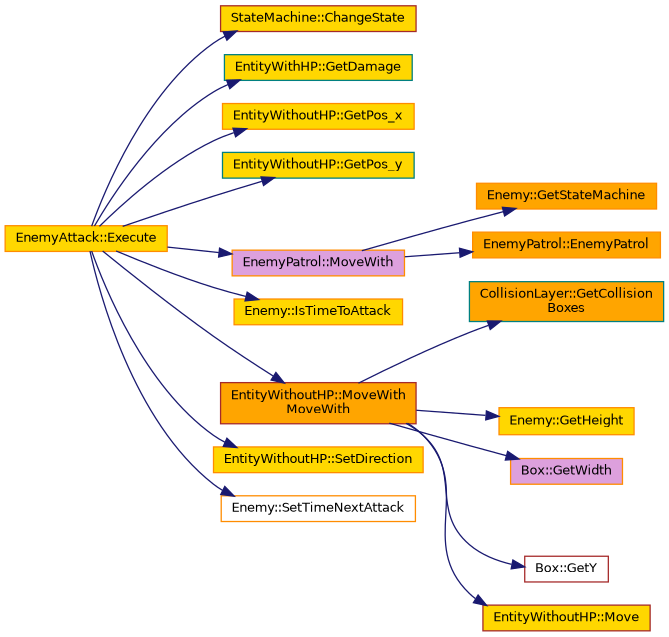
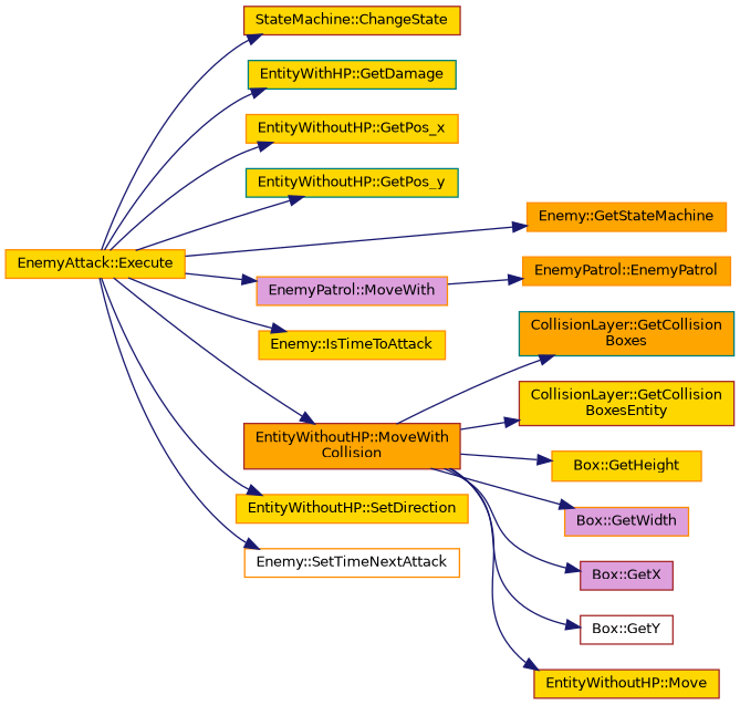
  digraph {
    rankdir=LR
    node [color=darkorange fillcolor=gold fontname=Helvetica fontsize=10 shape=record style=filled]
    edge [color=midnightblue fontname=Helvetica fontsize=10 labelfontname=Helvetica labelfontsize=10 style=solid]
    n1 [fontcolor=black height=0.2 label="EnemyAttack::Execute" width=0.4]
    n2 [color=brown height=0.2 label="StateMachine::ChangeState" width=0.4]
    n3 [color=teal height=0.2 label="EntityWithHP::GetDamage" width=0.4]
    n4 [height=0.2 label="EntityWithoutHP::GetPos_x" width=0.4]
    n5 [color=teal height=0.2 label="EntityWithoutHP::GetPos_y" width=0.4]
    n6 [fillcolor=orange height=0.2 label="Enemy::GetStateMachine" width=0.4]
    n7 [fillcolor=plum height=0.2 label="EnemyPatrol::MoveWith" width=0.4]
    n8 [height=0.2 label="Enemy::IsTimeToAttack" width=0.4]
-   n9 [color=brown fillcolor=orange height=0.2 label="EntityWithoutHP::MoveWith\lMoveWith" width=0.4]
+   n9 [color=brown fillcolor=orange height=0.2 label="EntityWithoutHP::MoveWith\lCollision" width=0.4]
    n10 [height=0.2 label="EntityWithoutHP::SetDirection" width=0.4]
    n11 [fillcolor=white height=0.2 label="Enemy::SetTimeNextAttack" width=0.4]
    n12 [fillcolor=orange height=0.2 label="EnemyPatrol::EnemyPatrol" width=0.4]
    n13 [color=teal fillcolor=orange height=0.2 label="CollisionLayer::GetCollision\lBoxes" width=0.4]
-   n15 [height=0.2 label="Enemy::GetHeight" width=0.4]
+   n14 [color=brown height=0.2 label="CollisionLayer::GetCollision\lBoxesEntity" width=0.4]
+   n15 [height=0.2 label="Box::GetHeight" width=0.4]
    n16 [fillcolor=plum height=0.2 label="Box::GetWidth" width=0.4]
+   n17 [color=brown fillcolor=plum height=0.2 label="Box::GetX" width=0.4]
    n18 [color=brown fillcolor=white height=0.2 label="Box::GetY" width=0.4]
    n19 [color=brown height=0.2 label="EntityWithoutHP::Move" width=0.4]
    n1 -> n2
    n1 -> n3
    n1 -> n4
    n1 -> n5
-   n7 -> n6
+   n1 -> n6
    n1 -> n7
    n1 -> n8
    n1 -> n9
    n1 -> n10
    n1 -> n11
    n7 -> n12
    n9 -> n13
+   n9 -> n14
    n9 -> n15
    n9 -> n16
+   n9 -> n17
    n9 -> n18
    n9 -> n19
  }
